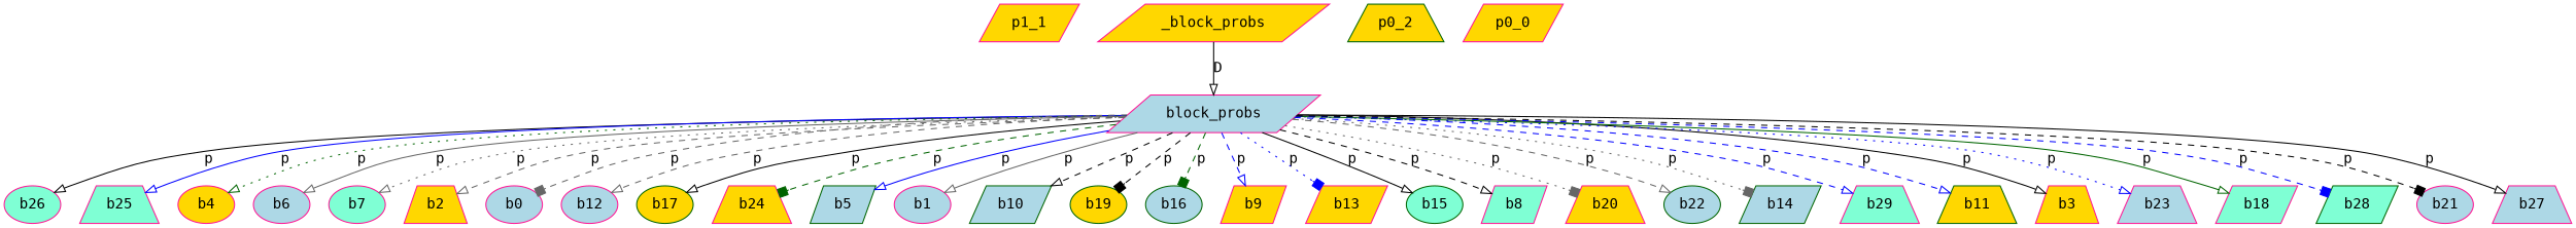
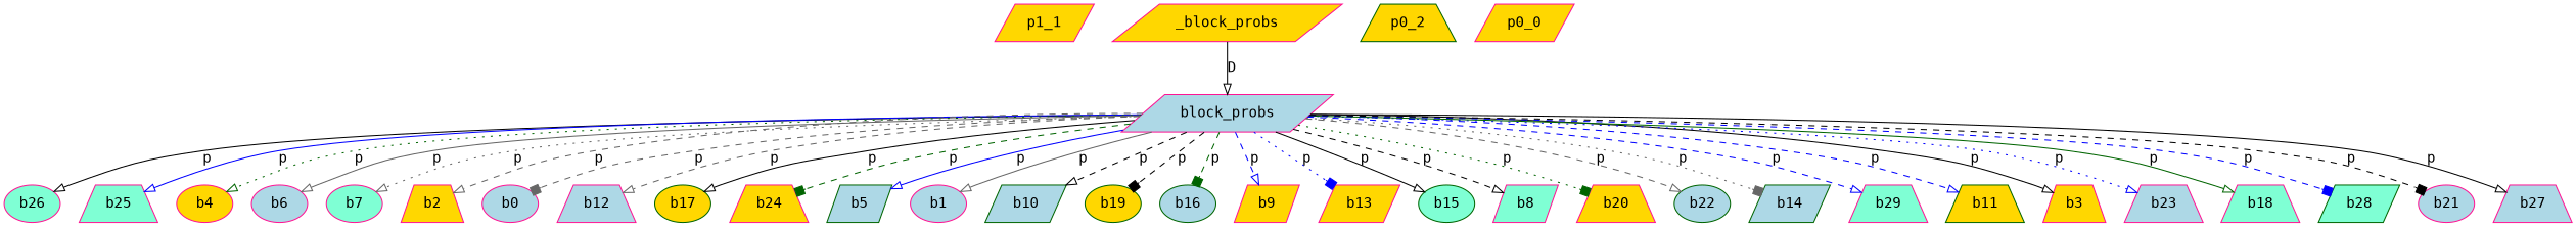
  digraph {
    fontname="DejaVu Sans Mono"
    node [color=deeppink fillcolor=gold fontname="DejaVu Sans Mono" shape=parallelogram style=filled]
    edge [arrowhead=onormal color=black fontname="DejaVu Sans Mono" style=dashed]
    p1_1
    b26 [fillcolor=aquamarine shape=ellipse]
    block_probs [fillcolor=lightblue]
    b25 [fillcolor=aquamarine shape=trapezium]
    b4 [shape=ellipse]
    b6 [fillcolor=lightblue shape=ellipse]
    b7 [fillcolor=aquamarine shape=ellipse]
    b2 [shape=trapezium]
    b0 [fillcolor=lightblue shape=ellipse]
-   b12 [fillcolor=lightblue shape=ellipse]
+   b12 [fillcolor=lightblue shape=trapezium]
    b17 [color=darkgreen shape=ellipse]
    b24 [shape=trapezium]
    b5 [color=darkgreen fillcolor=lightblue]
    b1 [fillcolor=lightblue shape=ellipse]
    b10 [color=darkgreen fillcolor=lightblue]
    b19 [color=darkgreen shape=ellipse]
    b16 [color=darkgreen fillcolor=lightblue shape=ellipse]
    b9
    b13
    b15 [color=darkgreen fillcolor=aquamarine shape=ellipse]
    b8 [fillcolor=aquamarine]
    b20 [shape=trapezium]
    b22 [color=darkgreen fillcolor=lightblue shape=ellipse]
    b14 [color=darkgreen fillcolor=lightblue]
    b29 [fillcolor=aquamarine shape=trapezium]
    b11 [color=darkgreen shape=trapezium]
    b3 [shape=trapezium]
    b23 [fillcolor=lightblue shape=trapezium]
-   b18 [fillcolor=aquamarine]
+   b18 [fillcolor=aquamarine shape=trapezium]
    b28 [color=darkgreen fillcolor=aquamarine]
    b21 [fillcolor=lightblue shape=ellipse]
    b27 [fillcolor=lightblue shape=trapezium]
    _block_probs
    n34 [color=darkgreen label=p0_2 shape=trapezium]
    p0_0
    block_probs -> b26 [label=p style=solid]
    block_probs -> b25 [color=blue label=p style=solid]
    block_probs -> b4 [color=darkgreen label=p style=dotted]
    block_probs -> b6 [color=gray40 label=p style=solid]
    block_probs -> b7 [color=gray40 label=p style=dotted]
    block_probs -> b2 [color=gray40 label=p]
    block_probs -> b0 [arrowhead=box color=gray40 label=p]
    block_probs -> b12 [color=gray40 label=p]
    block_probs -> b17 [label=p style=solid]
    block_probs -> b24 [arrowhead=box color=darkgreen label=p]
    block_probs -> b5 [color=blue label=p style=solid]
    block_probs -> b1 [color=gray40 label=p style=solid]
    block_probs -> b10 [label=p]
    block_probs -> b19 [arrowhead=box label=p]
    block_probs -> b16 [arrowhead=box color=darkgreen label=p]
    block_probs -> b9 [color=blue label=p]
    block_probs -> b13 [arrowhead=box color=blue label=p style=dotted]
    block_probs -> b15 [label=p style=solid]
    block_probs -> b8 [label=p]
-   block_probs -> b20 [arrowhead=box color=gray40 label=p style=dotted]
+   block_probs -> b20 [arrowhead=box color=darkgreen label=p style=dotted]
    block_probs -> b22 [color=gray40 label=p]
    block_probs -> b14 [arrowhead=box color=gray40 label=p style=dotted]
    block_probs -> b29 [color=blue label=p]
    block_probs -> b11 [color=blue label=p]
    block_probs -> b3 [label=p style=solid]
    block_probs -> b23 [color=blue label=p style=dotted]
    block_probs -> b18 [color=darkgreen label=p style=solid]
    block_probs -> b28 [arrowhead=box color=blue label=p]
    block_probs -> b21 [arrowhead=box label=p]
    block_probs -> b27 [label=p style=solid]
    _block_probs -> block_probs [label=D style=solid]
  }
